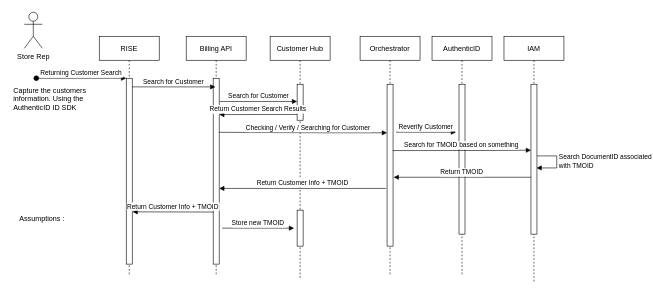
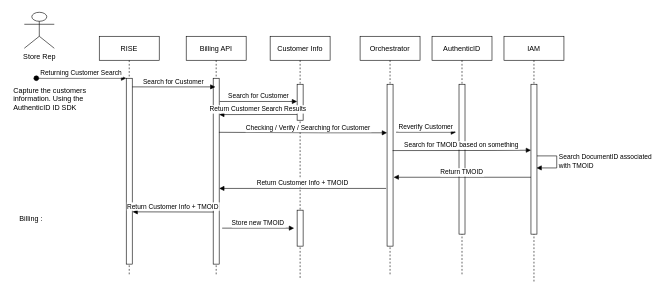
  <mxCell id="0" />
  <mxCell id="1" parent="0" />
  <mxCell id="2" value="RISE" style="shape=umlLifeline;perimeter=lifelinePerimeter;container=1;collapsible=0;recursiveResize=0;rounded=0;shadow=0;strokeWidth=1;" parent="1" vertex="1"><mxGeometry x="165" y="60" width="100" height="400" as="geometry" /></mxCell>
  <mxCell id="3" value="" style="points=[];perimeter=orthogonalPerimeter;rounded=0;shadow=0;strokeWidth=1;" parent="2" vertex="1"><mxGeometry x="45" y="70" width="10" height="310" as="geometry" /></mxCell>
  <mxCell id="4" value="Returning Customer Search" style="verticalAlign=bottom;startArrow=oval;endArrow=block;startSize=8;shadow=0;strokeWidth=1;" parent="2" target="3" edge="1"><mxGeometry relative="1" as="geometry"><mxPoint x="-105" y="70" as="sourcePoint" /></mxGeometry></mxCell>
  <mxCell id="5" value="Billing API" style="shape=umlLifeline;perimeter=lifelinePerimeter;container=1;collapsible=0;recursiveResize=0;rounded=0;shadow=0;strokeWidth=1;" parent="1" vertex="1"><mxGeometry x="310" y="60" width="100" height="400" as="geometry" /></mxCell>
  <mxCell id="6" value="" style="points=[];perimeter=orthogonalPerimeter;rounded=0;shadow=0;strokeWidth=1;" parent="5" vertex="1"><mxGeometry x="45" y="70" width="10" height="310" as="geometry" /></mxCell>
  <mxCell id="7" value="Search for Customer" style="verticalAlign=bottom;endArrow=block;entryX=0.487;entryY=0.261;shadow=0;strokeWidth=1;entryDx=0;entryDy=0;entryPerimeter=0;" parent="1" edge="1"><mxGeometry relative="1" as="geometry"><mxPoint x="220" y="144.4" as="sourcePoint" /><mxPoint x="358.7" y="144.4" as="targetPoint" /></mxGeometry></mxCell>
- <mxCell id="8" value="Store Rep" style="shape=umlActor;verticalLabelPosition=bottom;verticalAlign=top;html=1;" parent="1" vertex="1"><mxGeometry x="40" y="20" width="30" height="60" as="geometry" /></mxCell>
- <mxCell id="9" value="Customer Hub" style="shape=umlLifeline;perimeter=lifelinePerimeter;container=1;collapsible=0;recursiveResize=0;rounded=0;shadow=0;strokeWidth=1;" parent="1" vertex="1"><mxGeometry x="450" y="60" width="100" height="405" as="geometry" /></mxCell>
+ <mxCell id="8" value="Store Rep" style="shape=umlActor;verticalLabelPosition=bottom;verticalAlign=top;html=1;" parent="1" vertex="1"><mxGeometry x="40" y="20" width="50" height="60" as="geometry" /></mxCell>
+ <mxCell id="9" value="Customer Info" style="shape=umlLifeline;perimeter=lifelinePerimeter;container=1;collapsible=0;recursiveResize=0;rounded=0;shadow=0;strokeWidth=1;" parent="1" vertex="1"><mxGeometry x="450" y="60" width="100" height="405" as="geometry" /></mxCell>
  <mxCell id="10" value="" style="html=1;points=[];perimeter=orthogonalPerimeter;" parent="9" vertex="1"><mxGeometry x="45" y="80" width="10" height="60" as="geometry" /></mxCell>
  <mxCell id="11" value="" style="html=1;points=[];perimeter=orthogonalPerimeter;" vertex="1" parent="9"><mxGeometry x="45" y="290" width="10" height="60" as="geometry" /></mxCell>
  <mxCell id="12" value="Search for Customer" style="verticalAlign=bottom;endArrow=block;shadow=0;strokeWidth=1;exitX=1.1;exitY=0.125;exitDx=0;exitDy=0;exitPerimeter=0;" parent="1" source="6" target="10" edge="1"><mxGeometry relative="1" as="geometry"><mxPoint x="390" y="180" as="sourcePoint" /><mxPoint x="550" y="151" as="targetPoint" /></mxGeometry></mxCell>
  <mxCell id="13" value="Capture the customers information. Using the AuthenticID ID SDK" style="text;html=1;strokeColor=none;fillColor=none;align=left;verticalAlign=middle;whiteSpace=wrap;rounded=0;" parent="1" vertex="1"><mxGeometry x="20" y="140" width="160" height="50" as="geometry" /></mxCell>
  <mxCell id="14" value="Orchestrator" style="shape=umlLifeline;perimeter=lifelinePerimeter;container=1;collapsible=0;recursiveResize=0;rounded=0;shadow=0;strokeWidth=1;" parent="1" vertex="1"><mxGeometry x="600" y="60" width="100" height="400" as="geometry" /></mxCell>
  <mxCell id="15" value="" style="points=[];perimeter=orthogonalPerimeter;rounded=0;shadow=0;strokeWidth=1;" parent="14" vertex="1"><mxGeometry x="45" y="80" width="10" height="270" as="geometry" /></mxCell>
  <mxCell id="16" value="Return Customer Search Results" style="verticalAlign=bottom;endArrow=block;shadow=0;strokeWidth=1;exitX=-0.014;exitY=0.84;exitDx=0;exitDy=0;exitPerimeter=0;" parent="1" source="10" edge="1"><mxGeometry relative="1" as="geometry"><mxPoint x="450" y="191" as="sourcePoint" /><mxPoint x="365" y="190.6" as="targetPoint" /><Array as="points" /></mxGeometry></mxCell>
- <mxCell id="17" value="Assumptions :&amp;nbsp;&lt;br&gt;" style="text;html=1;strokeColor=none;fillColor=none;align=left;verticalAlign=middle;whiteSpace=wrap;rounded=0;" parent="1" vertex="1"><mxGeometry x="30" y="340" width="160" height="50" as="geometry" /></mxCell>
+ <mxCell id="17" value="Billing :&amp;nbsp;&lt;br&gt;" style="text;html=1;strokeColor=none;fillColor=none;align=left;verticalAlign=middle;whiteSpace=wrap;rounded=0;" parent="1" vertex="1"><mxGeometry x="30" y="340" width="160" height="50" as="geometry" /></mxCell>
  <mxCell id="18" value="IAM" style="shape=umlLifeline;perimeter=lifelinePerimeter;container=1;collapsible=0;recursiveResize=0;rounded=0;shadow=0;strokeWidth=1;" parent="1" vertex="1"><mxGeometry x="840" y="60" width="100" height="410" as="geometry" /></mxCell>
  <mxCell id="19" value="" style="points=[];perimeter=orthogonalPerimeter;rounded=0;shadow=0;strokeWidth=1;" parent="18" vertex="1"><mxGeometry x="45" y="80" width="10" height="250" as="geometry" /></mxCell>
  <mxCell id="20" value="Search DocumentID associated &lt;br&gt;with TMOID" style="edgeStyle=orthogonalEdgeStyle;html=1;align=left;spacingLeft=2;endArrow=block;rounded=0;entryX=0.929;entryY=0.87;entryDx=0;entryDy=0;entryPerimeter=0;" parent="18" edge="1"><mxGeometry relative="1" as="geometry"><mxPoint x="55" y="199.509" as="sourcePoint" /><Array as="points"><mxPoint x="88" y="199.48" /><mxPoint x="88" y="219.48" /></Array><mxPoint x="54.29" y="219.58" as="targetPoint" /></mxGeometry></mxCell>
  <mxCell id="21" value="Checking / Verify / Searching for Customer" style="verticalAlign=bottom;endArrow=block;shadow=0;strokeWidth=1;exitX=0.957;exitY=0.273;exitDx=0;exitDy=0;exitPerimeter=0;" parent="1" edge="1"><mxGeometry x="0.276" y="30" relative="1" as="geometry"><mxPoint x="364.57" y="220.17" as="sourcePoint" /><mxPoint x="645" y="221" as="targetPoint" /><Array as="points"><mxPoint x="540" y="221" /></Array><mxPoint x="-30" y="30" as="offset" /></mxGeometry></mxCell>
  <mxCell id="22" value="AuthenticID" style="shape=umlLifeline;perimeter=lifelinePerimeter;container=1;collapsible=0;recursiveResize=0;rounded=0;shadow=0;strokeWidth=1;" parent="1" vertex="1"><mxGeometry x="720" y="60" width="100" height="400" as="geometry" /></mxCell>
  <mxCell id="23" value="" style="points=[];perimeter=orthogonalPerimeter;rounded=0;shadow=0;strokeWidth=1;" parent="22" vertex="1"><mxGeometry x="45" y="80" width="10" height="250" as="geometry" /></mxCell>
  <mxCell id="24" value="Search for TMOID based on something" style="verticalAlign=bottom;endArrow=block;shadow=0;strokeWidth=1;exitX=0.929;exitY=0.515;exitDx=0;exitDy=0;exitPerimeter=0;entryX=0.014;entryY=0.512;entryDx=0;entryDy=0;entryPerimeter=0;" parent="1" edge="1"><mxGeometry relative="1" as="geometry"><mxPoint x="654.29" y="250.63" as="sourcePoint" /><mxPoint x="885.14" y="250" as="targetPoint" /><Array as="points"><mxPoint x="820" y="250.48" /></Array></mxGeometry></mxCell>
  <mxCell id="25" value="Return TMOID" style="verticalAlign=bottom;endArrow=block;shadow=0;strokeWidth=1;exitX=-0.1;exitY=0.665;exitDx=0;exitDy=0;exitPerimeter=0;" parent="1" edge="1"><mxGeometry relative="1" as="geometry"><mxPoint x="885" y="295.13" as="sourcePoint" /><mxPoint x="656" y="295.13" as="targetPoint" /></mxGeometry></mxCell>
  <mxCell id="26" value="Return Customer Info + TMOID" style="verticalAlign=bottom;endArrow=block;shadow=0;strokeWidth=1;exitX=-0.157;exitY=0.925;exitDx=0;exitDy=0;exitPerimeter=0;" parent="1" edge="1"><mxGeometry relative="1" as="geometry"><mxPoint x="643.43" y="313.75" as="sourcePoint" /><mxPoint x="365" y="313.75" as="targetPoint" /></mxGeometry></mxCell>
  <mxCell id="27" value="Return Customer Info + TMOID" style="verticalAlign=bottom;endArrow=block;shadow=0;strokeWidth=1;exitX=0.1;exitY=0.965;exitDx=0;exitDy=0;exitPerimeter=0;entryX=1.057;entryY=0.964;entryDx=0;entryDy=0;entryPerimeter=0;" parent="1" edge="1"><mxGeometry relative="1" as="geometry"><mxPoint x="356" y="353.15" as="sourcePoint" /><mxPoint x="220.57" y="352.84" as="targetPoint" /></mxGeometry></mxCell>
  <mxCell id="28" value="Store new TMOID" style="verticalAlign=bottom;endArrow=block;shadow=0;strokeWidth=1;" edge="1" parent="1"><mxGeometry relative="1" as="geometry"><mxPoint x="370" y="380" as="sourcePoint" /><mxPoint x="490" y="380" as="targetPoint" /></mxGeometry></mxCell>
  <mxCell id="29" value="Reverify Customer" style="verticalAlign=bottom;endArrow=block;shadow=0;strokeWidth=1;" edge="1" parent="1"><mxGeometry relative="1" as="geometry"><mxPoint x="660" y="220" as="sourcePoint" /><mxPoint x="760" y="220" as="targetPoint" /><Array as="points"><mxPoint x="660" y="220" /></Array></mxGeometry></mxCell>
